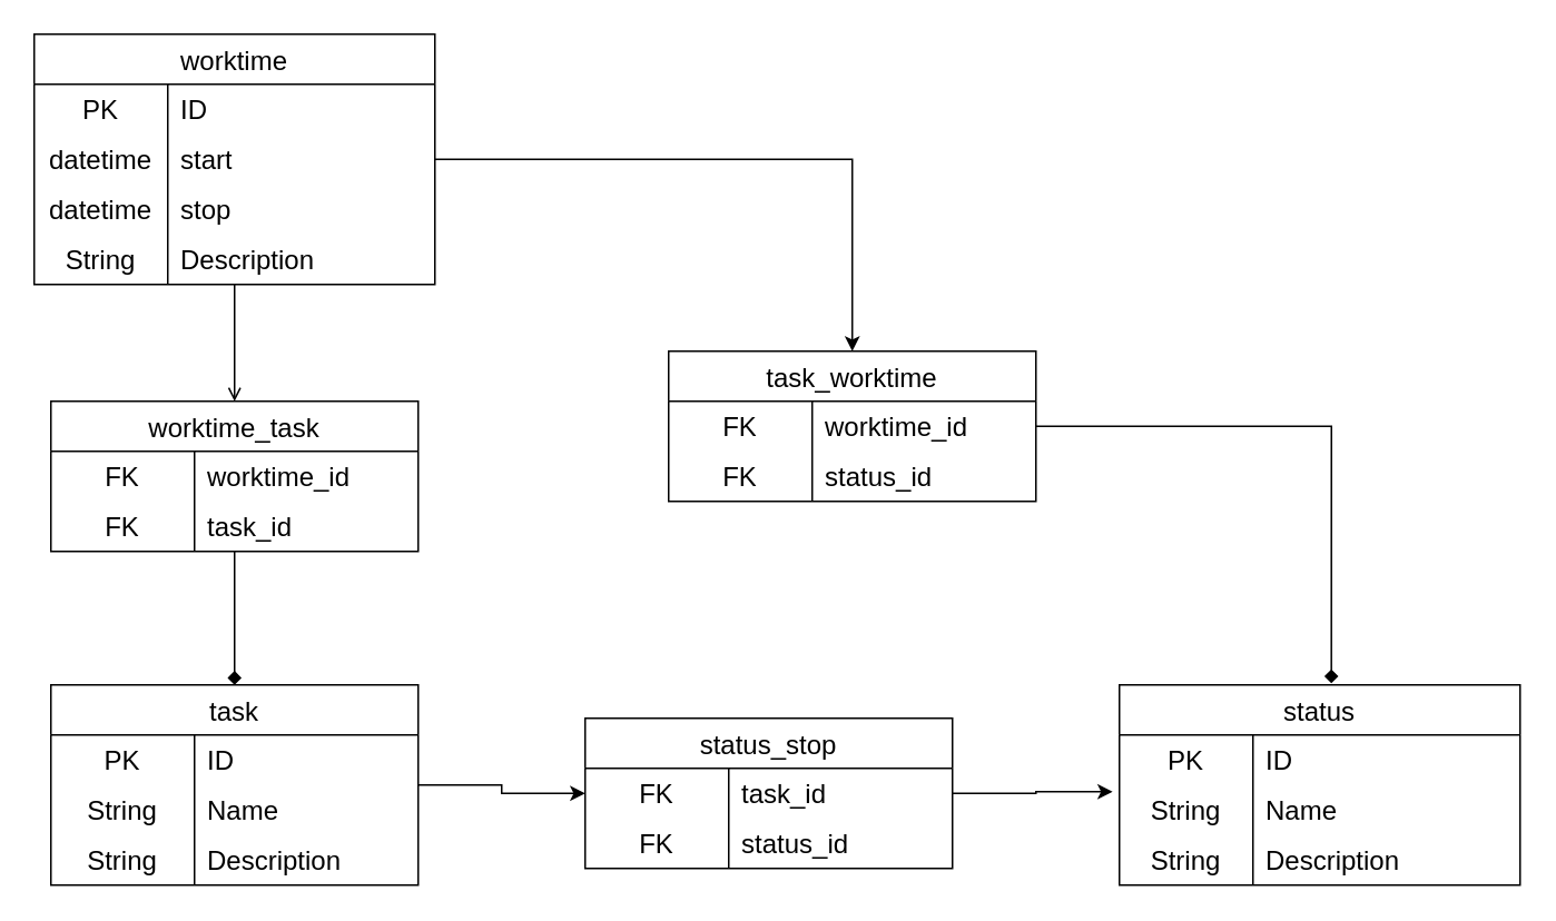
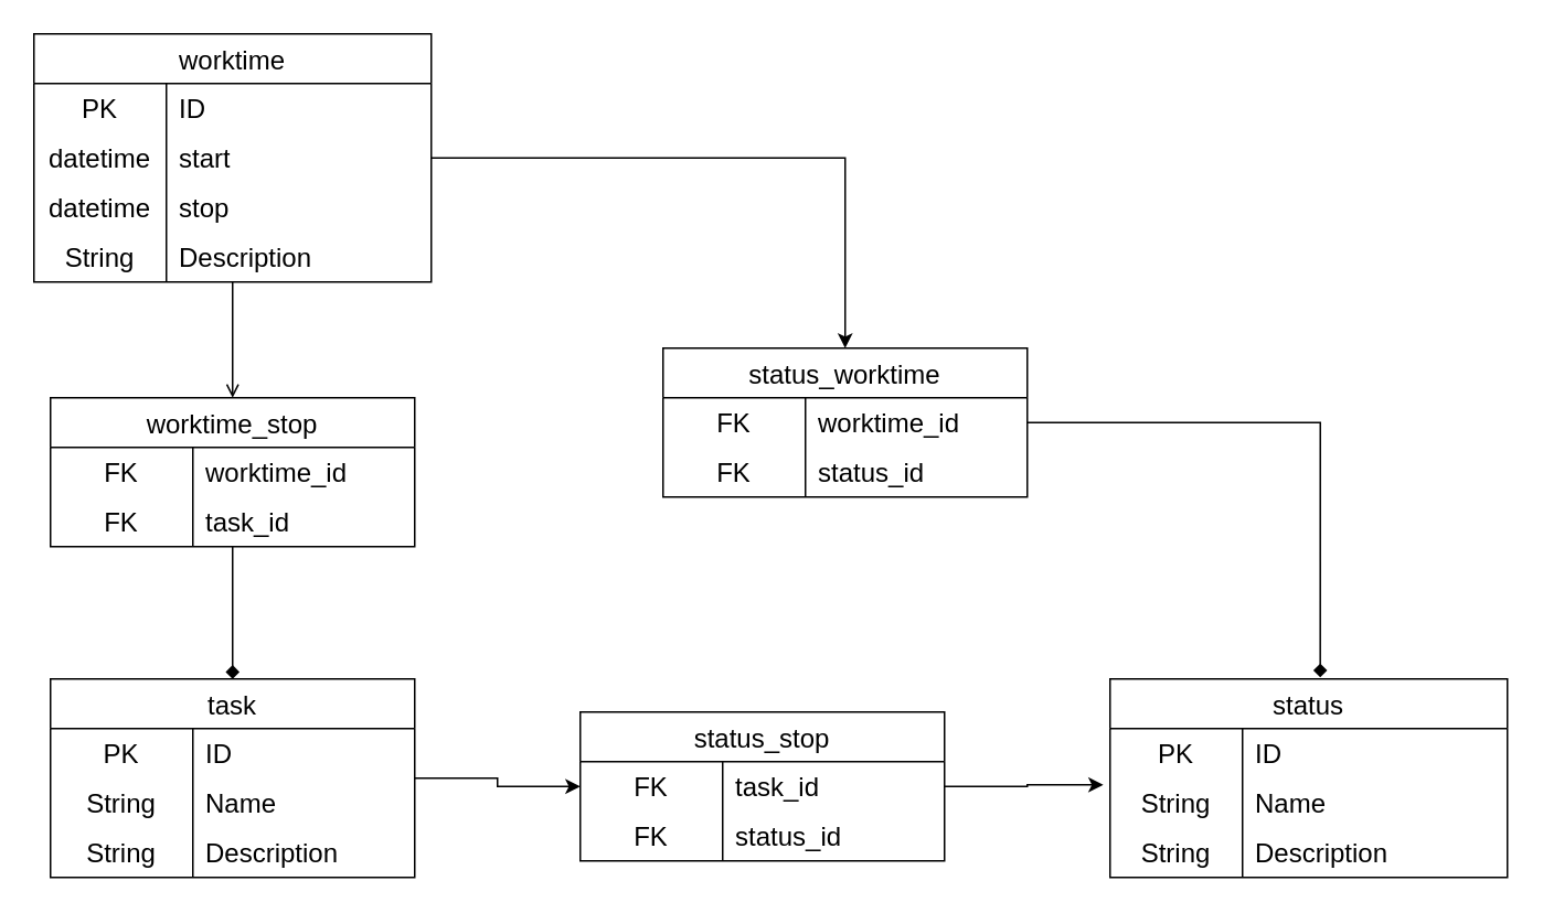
  <mxCell id="0" />
  <mxCell id="1" parent="0" />
  <mxCell id="2" style="edgeStyle=orthogonalEdgeStyle;rounded=0;orthogonalLoop=1;jettySize=auto;html=1;entryX=0.5;entryY=0;entryDx=0;entryDy=0;endArrow=open;" parent="1" source="3" target="28" edge="1"><mxGeometry relative="1" as="geometry" /></mxCell>
  <mxCell id="3" value="worktime" style="shape=table;startSize=30;container=1;collapsible=0;childLayout=tableLayout;fixedRows=1;rowLines=0;fontStyle=0;strokeColor=default;fontSize=16;" parent="1" vertex="1"><mxGeometry x="20" y="20" width="240" height="150" as="geometry" /></mxCell>
  <mxCell id="4" value="" style="shape=tableRow;horizontal=0;startSize=0;swimlaneHead=0;swimlaneBody=0;top=0;left=0;bottom=0;right=0;collapsible=0;dropTarget=0;fillColor=none;points=[[0,0.5],[1,0.5]];portConstraint=eastwest;strokeColor=inherit;fontSize=16;" parent="3" vertex="1"><mxGeometry y="30" width="240" height="30" as="geometry" /></mxCell>
  <mxCell id="5" value="PK" style="shape=partialRectangle;html=1;whiteSpace=wrap;connectable=0;fillColor=none;top=0;left=0;bottom=0;right=0;overflow=hidden;pointerEvents=1;strokeColor=inherit;fontSize=16;" parent="4" vertex="1"><mxGeometry width="80" height="30" as="geometry"><mxRectangle width="80" height="30" as="alternateBounds" /></mxGeometry></mxCell>
  <mxCell id="6" value="ID" style="shape=partialRectangle;html=1;whiteSpace=wrap;connectable=0;fillColor=none;top=0;left=0;bottom=0;right=0;align=left;spacingLeft=6;overflow=hidden;strokeColor=inherit;fontSize=16;" parent="4" vertex="1"><mxGeometry x="80" width="160" height="30" as="geometry"><mxRectangle width="160" height="30" as="alternateBounds" /></mxGeometry></mxCell>
  <mxCell id="7" value="" style="shape=tableRow;horizontal=0;startSize=0;swimlaneHead=0;swimlaneBody=0;top=0;left=0;bottom=0;right=0;collapsible=0;dropTarget=0;fillColor=none;points=[[0,0.5],[1,0.5]];portConstraint=eastwest;strokeColor=inherit;fontSize=16;" parent="3" vertex="1"><mxGeometry y="60" width="240" height="30" as="geometry" /></mxCell>
  <mxCell id="8" value="datetime" style="shape=partialRectangle;html=1;whiteSpace=wrap;connectable=0;fillColor=none;top=0;left=0;bottom=0;right=0;overflow=hidden;strokeColor=inherit;fontSize=16;" parent="7" vertex="1"><mxGeometry width="80" height="30" as="geometry"><mxRectangle width="80" height="30" as="alternateBounds" /></mxGeometry></mxCell>
  <mxCell id="9" value="start" style="shape=partialRectangle;html=1;whiteSpace=wrap;connectable=0;fillColor=none;top=0;left=0;bottom=0;right=0;align=left;spacingLeft=6;overflow=hidden;strokeColor=inherit;fontSize=16;" parent="7" vertex="1"><mxGeometry x="80" width="160" height="30" as="geometry"><mxRectangle width="160" height="30" as="alternateBounds" /></mxGeometry></mxCell>
  <mxCell id="10" value="" style="shape=tableRow;horizontal=0;startSize=0;swimlaneHead=0;swimlaneBody=0;top=0;left=0;bottom=0;right=0;collapsible=0;dropTarget=0;fillColor=none;points=[[0,0.5],[1,0.5]];portConstraint=eastwest;strokeColor=inherit;fontSize=16;" parent="3" vertex="1"><mxGeometry y="90" width="240" height="30" as="geometry" /></mxCell>
  <mxCell id="11" value="datetime" style="shape=partialRectangle;html=1;whiteSpace=wrap;connectable=0;fillColor=none;top=0;left=0;bottom=0;right=0;overflow=hidden;strokeColor=inherit;fontSize=16;" parent="10" vertex="1"><mxGeometry width="80" height="30" as="geometry"><mxRectangle width="80" height="30" as="alternateBounds" /></mxGeometry></mxCell>
  <mxCell id="12" value="stop" style="shape=partialRectangle;html=1;whiteSpace=wrap;connectable=0;fillColor=none;top=0;left=0;bottom=0;right=0;align=left;spacingLeft=6;overflow=hidden;strokeColor=inherit;fontSize=16;" parent="10" vertex="1"><mxGeometry x="80" width="160" height="30" as="geometry"><mxRectangle width="160" height="30" as="alternateBounds" /></mxGeometry></mxCell>
  <mxCell id="13" value="" style="shape=tableRow;horizontal=0;startSize=0;swimlaneHead=0;swimlaneBody=0;top=0;left=0;bottom=0;right=0;collapsible=0;dropTarget=0;fillColor=none;points=[[0,0.5],[1,0.5]];portConstraint=eastwest;strokeColor=inherit;fontSize=16;" parent="3" vertex="1"><mxGeometry y="120" width="240" height="30" as="geometry" /></mxCell>
  <mxCell id="14" value="String" style="shape=partialRectangle;html=1;whiteSpace=wrap;connectable=0;fillColor=none;top=0;left=0;bottom=0;right=0;overflow=hidden;strokeColor=inherit;fontSize=16;" parent="13" vertex="1"><mxGeometry width="80" height="30" as="geometry"><mxRectangle width="80" height="30" as="alternateBounds" /></mxGeometry></mxCell>
  <mxCell id="15" value="Description" style="shape=partialRectangle;html=1;whiteSpace=wrap;connectable=0;fillColor=none;top=0;left=0;bottom=0;right=0;align=left;spacingLeft=6;overflow=hidden;strokeColor=inherit;fontSize=16;" parent="13" vertex="1"><mxGeometry x="80" width="160" height="30" as="geometry"><mxRectangle width="160" height="30" as="alternateBounds" /></mxGeometry></mxCell>
  <mxCell id="16" style="edgeStyle=orthogonalEdgeStyle;rounded=0;orthogonalLoop=1;jettySize=auto;html=1;" parent="1" source="17" target="55" edge="1"><mxGeometry relative="1" as="geometry" /></mxCell>
  <mxCell id="17" value="task" style="shape=table;startSize=30;container=1;collapsible=0;childLayout=tableLayout;fixedRows=1;rowLines=0;fontStyle=0;strokeColor=default;fontSize=16;" parent="1" vertex="1"><mxGeometry x="30" y="410" width="220" height="120" as="geometry" /></mxCell>
  <mxCell id="18" value="" style="shape=tableRow;horizontal=0;startSize=0;swimlaneHead=0;swimlaneBody=0;top=0;left=0;bottom=0;right=0;collapsible=0;dropTarget=0;fillColor=none;points=[[0,0.5],[1,0.5]];portConstraint=eastwest;strokeColor=inherit;fontSize=16;" parent="17" vertex="1"><mxGeometry y="30" width="220" height="30" as="geometry" /></mxCell>
  <mxCell id="19" value="PK" style="shape=partialRectangle;html=1;whiteSpace=wrap;connectable=0;fillColor=none;top=0;left=0;bottom=0;right=0;overflow=hidden;pointerEvents=1;strokeColor=inherit;fontSize=16;" parent="18" vertex="1"><mxGeometry width="86" height="30" as="geometry"><mxRectangle width="86" height="30" as="alternateBounds" /></mxGeometry></mxCell>
  <mxCell id="20" value="ID" style="shape=partialRectangle;html=1;whiteSpace=wrap;connectable=0;fillColor=none;top=0;left=0;bottom=0;right=0;align=left;spacingLeft=6;overflow=hidden;strokeColor=inherit;fontSize=16;" parent="18" vertex="1"><mxGeometry x="86" width="134" height="30" as="geometry"><mxRectangle width="134" height="30" as="alternateBounds" /></mxGeometry></mxCell>
  <mxCell id="21" value="" style="shape=tableRow;horizontal=0;startSize=0;swimlaneHead=0;swimlaneBody=0;top=0;left=0;bottom=0;right=0;collapsible=0;dropTarget=0;fillColor=none;points=[[0,0.5],[1,0.5]];portConstraint=eastwest;strokeColor=inherit;fontSize=16;" parent="17" vertex="1"><mxGeometry y="60" width="220" height="30" as="geometry" /></mxCell>
  <mxCell id="22" value="String" style="shape=partialRectangle;html=1;whiteSpace=wrap;connectable=0;fillColor=none;top=0;left=0;bottom=0;right=0;overflow=hidden;strokeColor=inherit;fontSize=16;" parent="21" vertex="1"><mxGeometry width="86" height="30" as="geometry"><mxRectangle width="86" height="30" as="alternateBounds" /></mxGeometry></mxCell>
  <mxCell id="23" value="Name" style="shape=partialRectangle;html=1;whiteSpace=wrap;connectable=0;fillColor=none;top=0;left=0;bottom=0;right=0;align=left;spacingLeft=6;overflow=hidden;strokeColor=inherit;fontSize=16;" parent="21" vertex="1"><mxGeometry x="86" width="134" height="30" as="geometry"><mxRectangle width="134" height="30" as="alternateBounds" /></mxGeometry></mxCell>
  <mxCell id="24" value="" style="shape=tableRow;horizontal=0;startSize=0;swimlaneHead=0;swimlaneBody=0;top=0;left=0;bottom=0;right=0;collapsible=0;dropTarget=0;fillColor=none;points=[[0,0.5],[1,0.5]];portConstraint=eastwest;strokeColor=inherit;fontSize=16;" parent="17" vertex="1"><mxGeometry y="90" width="220" height="30" as="geometry" /></mxCell>
  <mxCell id="25" value="String" style="shape=partialRectangle;html=1;whiteSpace=wrap;connectable=0;fillColor=none;top=0;left=0;bottom=0;right=0;overflow=hidden;strokeColor=inherit;fontSize=16;" parent="24" vertex="1"><mxGeometry width="86" height="30" as="geometry"><mxRectangle width="86" height="30" as="alternateBounds" /></mxGeometry></mxCell>
  <mxCell id="26" value="Description" style="shape=partialRectangle;html=1;whiteSpace=wrap;connectable=0;fillColor=none;top=0;left=0;bottom=0;right=0;align=left;spacingLeft=6;overflow=hidden;strokeColor=inherit;fontSize=16;" parent="24" vertex="1"><mxGeometry x="86" width="134" height="30" as="geometry"><mxRectangle width="134" height="30" as="alternateBounds" /></mxGeometry></mxCell>
  <mxCell id="27" style="edgeStyle=orthogonalEdgeStyle;rounded=0;orthogonalLoop=1;jettySize=auto;html=1;entryX=0.5;entryY=0;entryDx=0;entryDy=0;endArrow=diamond;" parent="1" source="28" target="17" edge="1"><mxGeometry relative="1" as="geometry" /></mxCell>
- <mxCell id="28" value="worktime_task" style="shape=table;startSize=30;container=1;collapsible=0;childLayout=tableLayout;fixedRows=1;rowLines=0;fontStyle=0;strokeColor=default;fontSize=16;" parent="1" vertex="1"><mxGeometry x="30" y="240" width="220" height="90" as="geometry" /></mxCell>
+ <mxCell id="28" value="worktime_stop" style="shape=table;startSize=30;container=1;collapsible=0;childLayout=tableLayout;fixedRows=1;rowLines=0;fontStyle=0;strokeColor=default;fontSize=16;" parent="1" vertex="1"><mxGeometry x="30" y="240" width="220" height="90" as="geometry" /></mxCell>
  <mxCell id="29" value="" style="shape=tableRow;horizontal=0;startSize=0;swimlaneHead=0;swimlaneBody=0;top=0;left=0;bottom=0;right=0;collapsible=0;dropTarget=0;fillColor=none;points=[[0,0.5],[1,0.5]];portConstraint=eastwest;strokeColor=inherit;fontSize=16;" parent="28" vertex="1"><mxGeometry y="30" width="220" height="30" as="geometry" /></mxCell>
  <mxCell id="30" value="FK" style="shape=partialRectangle;html=1;whiteSpace=wrap;connectable=0;fillColor=none;top=0;left=0;bottom=0;right=0;overflow=hidden;pointerEvents=1;strokeColor=inherit;fontSize=16;" parent="29" vertex="1"><mxGeometry width="86" height="30" as="geometry"><mxRectangle width="86" height="30" as="alternateBounds" /></mxGeometry></mxCell>
  <mxCell id="31" value="worktime_id" style="shape=partialRectangle;html=1;whiteSpace=wrap;connectable=0;fillColor=none;top=0;left=0;bottom=0;right=0;align=left;spacingLeft=6;overflow=hidden;strokeColor=inherit;fontSize=16;" parent="29" vertex="1"><mxGeometry x="86" width="134" height="30" as="geometry"><mxRectangle width="134" height="30" as="alternateBounds" /></mxGeometry></mxCell>
  <mxCell id="32" value="" style="shape=tableRow;horizontal=0;startSize=0;swimlaneHead=0;swimlaneBody=0;top=0;left=0;bottom=0;right=0;collapsible=0;dropTarget=0;fillColor=none;points=[[0,0.5],[1,0.5]];portConstraint=eastwest;strokeColor=inherit;fontSize=16;" parent="28" vertex="1"><mxGeometry y="60" width="220" height="30" as="geometry" /></mxCell>
  <mxCell id="33" value="FK" style="shape=partialRectangle;html=1;whiteSpace=wrap;connectable=0;fillColor=none;top=0;left=0;bottom=0;right=0;overflow=hidden;strokeColor=inherit;fontSize=16;" parent="32" vertex="1"><mxGeometry width="86" height="30" as="geometry"><mxRectangle width="86" height="30" as="alternateBounds" /></mxGeometry></mxCell>
  <mxCell id="34" value="task_id" style="shape=partialRectangle;html=1;whiteSpace=wrap;connectable=0;fillColor=none;top=0;left=0;bottom=0;right=0;align=left;spacingLeft=6;overflow=hidden;strokeColor=inherit;fontSize=16;" parent="32" vertex="1"><mxGeometry x="86" width="134" height="30" as="geometry"><mxRectangle width="134" height="30" as="alternateBounds" /></mxGeometry></mxCell>
  <mxCell id="35" style="edgeStyle=orthogonalEdgeStyle;rounded=0;orthogonalLoop=1;jettySize=auto;html=1;entryX=0.529;entryY=-0.008;entryDx=0;entryDy=0;entryPerimeter=0;endArrow=diamond;" parent="1" source="36" target="43" edge="1"><mxGeometry relative="1" as="geometry" /></mxCell>
- <mxCell id="36" value="task_worktime" style="shape=table;startSize=30;container=1;collapsible=0;childLayout=tableLayout;fixedRows=1;rowLines=0;fontStyle=0;strokeColor=default;fontSize=16;" parent="1" vertex="1"><mxGeometry x="400" y="210" width="220" height="90" as="geometry" /></mxCell>
+ <mxCell id="36" value="status_worktime" style="shape=table;startSize=30;container=1;collapsible=0;childLayout=tableLayout;fixedRows=1;rowLines=0;fontStyle=0;strokeColor=default;fontSize=16;" parent="1" vertex="1"><mxGeometry x="400" y="210" width="220" height="90" as="geometry" /></mxCell>
  <mxCell id="37" value="" style="shape=tableRow;horizontal=0;startSize=0;swimlaneHead=0;swimlaneBody=0;top=0;left=0;bottom=0;right=0;collapsible=0;dropTarget=0;fillColor=none;points=[[0,0.5],[1,0.5]];portConstraint=eastwest;strokeColor=inherit;fontSize=16;" parent="36" vertex="1"><mxGeometry y="30" width="220" height="30" as="geometry" /></mxCell>
  <mxCell id="38" value="FK" style="shape=partialRectangle;html=1;whiteSpace=wrap;connectable=0;fillColor=none;top=0;left=0;bottom=0;right=0;overflow=hidden;pointerEvents=1;strokeColor=inherit;fontSize=16;" parent="37" vertex="1"><mxGeometry width="86" height="30" as="geometry"><mxRectangle width="86" height="30" as="alternateBounds" /></mxGeometry></mxCell>
  <mxCell id="39" value="worktime_id" style="shape=partialRectangle;html=1;whiteSpace=wrap;connectable=0;fillColor=none;top=0;left=0;bottom=0;right=0;align=left;spacingLeft=6;overflow=hidden;strokeColor=inherit;fontSize=16;" parent="37" vertex="1"><mxGeometry x="86" width="134" height="30" as="geometry"><mxRectangle width="134" height="30" as="alternateBounds" /></mxGeometry></mxCell>
  <mxCell id="40" value="" style="shape=tableRow;horizontal=0;startSize=0;swimlaneHead=0;swimlaneBody=0;top=0;left=0;bottom=0;right=0;collapsible=0;dropTarget=0;fillColor=none;points=[[0,0.5],[1,0.5]];portConstraint=eastwest;strokeColor=inherit;fontSize=16;" parent="36" vertex="1"><mxGeometry y="60" width="220" height="30" as="geometry" /></mxCell>
  <mxCell id="41" value="FK" style="shape=partialRectangle;html=1;whiteSpace=wrap;connectable=0;fillColor=none;top=0;left=0;bottom=0;right=0;overflow=hidden;strokeColor=inherit;fontSize=16;" parent="40" vertex="1"><mxGeometry width="86" height="30" as="geometry"><mxRectangle width="86" height="30" as="alternateBounds" /></mxGeometry></mxCell>
  <mxCell id="42" value="status_id" style="shape=partialRectangle;html=1;whiteSpace=wrap;connectable=0;fillColor=none;top=0;left=0;bottom=0;right=0;align=left;spacingLeft=6;overflow=hidden;strokeColor=inherit;fontSize=16;" parent="40" vertex="1"><mxGeometry x="86" width="134" height="30" as="geometry"><mxRectangle width="134" height="30" as="alternateBounds" /></mxGeometry></mxCell>
  <mxCell id="43" value="status" style="shape=table;startSize=30;container=1;collapsible=0;childLayout=tableLayout;fixedRows=1;rowLines=0;fontStyle=0;strokeColor=default;fontSize=16;" parent="1" vertex="1"><mxGeometry x="670" y="410" width="240" height="120" as="geometry" /></mxCell>
  <mxCell id="44" value="" style="shape=tableRow;horizontal=0;startSize=0;swimlaneHead=0;swimlaneBody=0;top=0;left=0;bottom=0;right=0;collapsible=0;dropTarget=0;fillColor=none;points=[[0,0.5],[1,0.5]];portConstraint=eastwest;strokeColor=inherit;fontSize=16;" parent="43" vertex="1"><mxGeometry y="30" width="240" height="30" as="geometry" /></mxCell>
  <mxCell id="45" value="PK" style="shape=partialRectangle;html=1;whiteSpace=wrap;connectable=0;fillColor=none;top=0;left=0;bottom=0;right=0;overflow=hidden;pointerEvents=1;strokeColor=inherit;fontSize=16;" parent="44" vertex="1"><mxGeometry width="80" height="30" as="geometry"><mxRectangle width="80" height="30" as="alternateBounds" /></mxGeometry></mxCell>
  <mxCell id="46" value="ID" style="shape=partialRectangle;html=1;whiteSpace=wrap;connectable=0;fillColor=none;top=0;left=0;bottom=0;right=0;align=left;spacingLeft=6;overflow=hidden;strokeColor=inherit;fontSize=16;" parent="44" vertex="1"><mxGeometry x="80" width="160" height="30" as="geometry"><mxRectangle width="160" height="30" as="alternateBounds" /></mxGeometry></mxCell>
  <mxCell id="47" value="" style="shape=tableRow;horizontal=0;startSize=0;swimlaneHead=0;swimlaneBody=0;top=0;left=0;bottom=0;right=0;collapsible=0;dropTarget=0;fillColor=none;points=[[0,0.5],[1,0.5]];portConstraint=eastwest;strokeColor=inherit;fontSize=16;" parent="43" vertex="1"><mxGeometry y="60" width="240" height="30" as="geometry" /></mxCell>
  <mxCell id="48" value="String" style="shape=partialRectangle;html=1;whiteSpace=wrap;connectable=0;fillColor=none;top=0;left=0;bottom=0;right=0;overflow=hidden;strokeColor=inherit;fontSize=16;" parent="47" vertex="1"><mxGeometry width="80" height="30" as="geometry"><mxRectangle width="80" height="30" as="alternateBounds" /></mxGeometry></mxCell>
  <mxCell id="49" value="Name" style="shape=partialRectangle;html=1;whiteSpace=wrap;connectable=0;fillColor=none;top=0;left=0;bottom=0;right=0;align=left;spacingLeft=6;overflow=hidden;strokeColor=inherit;fontSize=16;" parent="47" vertex="1"><mxGeometry x="80" width="160" height="30" as="geometry"><mxRectangle width="160" height="30" as="alternateBounds" /></mxGeometry></mxCell>
  <mxCell id="50" value="" style="shape=tableRow;horizontal=0;startSize=0;swimlaneHead=0;swimlaneBody=0;top=0;left=0;bottom=0;right=0;collapsible=0;dropTarget=0;fillColor=none;points=[[0,0.5],[1,0.5]];portConstraint=eastwest;strokeColor=inherit;fontSize=16;" parent="43" vertex="1"><mxGeometry y="90" width="240" height="30" as="geometry" /></mxCell>
  <mxCell id="51" value="String" style="shape=partialRectangle;html=1;whiteSpace=wrap;connectable=0;fillColor=none;top=0;left=0;bottom=0;right=0;overflow=hidden;strokeColor=inherit;fontSize=16;" parent="50" vertex="1"><mxGeometry width="80" height="30" as="geometry"><mxRectangle width="80" height="30" as="alternateBounds" /></mxGeometry></mxCell>
  <mxCell id="52" value="Description" style="shape=partialRectangle;html=1;whiteSpace=wrap;connectable=0;fillColor=none;top=0;left=0;bottom=0;right=0;align=left;spacingLeft=6;overflow=hidden;strokeColor=inherit;fontSize=16;" parent="50" vertex="1"><mxGeometry x="80" width="160" height="30" as="geometry"><mxRectangle width="160" height="30" as="alternateBounds" /></mxGeometry></mxCell>
  <mxCell id="53" style="edgeStyle=orthogonalEdgeStyle;rounded=0;orthogonalLoop=1;jettySize=auto;html=1;entryX=-0.017;entryY=0.133;entryDx=0;entryDy=0;entryPerimeter=0;" parent="1" source="54" target="47" edge="1"><mxGeometry relative="1" as="geometry" /></mxCell>
  <mxCell id="54" value="status_stop" style="shape=table;startSize=30;container=1;collapsible=0;childLayout=tableLayout;fixedRows=1;rowLines=0;fontStyle=0;strokeColor=default;fontSize=16;" parent="1" vertex="1"><mxGeometry x="350" y="430" width="220" height="90" as="geometry" /></mxCell>
  <mxCell id="55" value="" style="shape=tableRow;horizontal=0;startSize=0;swimlaneHead=0;swimlaneBody=0;top=0;left=0;bottom=0;right=0;collapsible=0;dropTarget=0;fillColor=none;points=[[0,0.5],[1,0.5]];portConstraint=eastwest;strokeColor=inherit;fontSize=16;" parent="54" vertex="1"><mxGeometry y="30" width="220" height="30" as="geometry" /></mxCell>
  <mxCell id="56" value="FK" style="shape=partialRectangle;html=1;whiteSpace=wrap;connectable=0;fillColor=none;top=0;left=0;bottom=0;right=0;overflow=hidden;pointerEvents=1;strokeColor=inherit;fontSize=16;" parent="55" vertex="1"><mxGeometry width="86" height="30" as="geometry"><mxRectangle width="86" height="30" as="alternateBounds" /></mxGeometry></mxCell>
  <mxCell id="57" value="task_id" style="shape=partialRectangle;html=1;whiteSpace=wrap;connectable=0;fillColor=none;top=0;left=0;bottom=0;right=0;align=left;spacingLeft=6;overflow=hidden;strokeColor=inherit;fontSize=16;" parent="55" vertex="1"><mxGeometry x="86" width="134" height="30" as="geometry"><mxRectangle width="134" height="30" as="alternateBounds" /></mxGeometry></mxCell>
  <mxCell id="58" value="" style="shape=tableRow;horizontal=0;startSize=0;swimlaneHead=0;swimlaneBody=0;top=0;left=0;bottom=0;right=0;collapsible=0;dropTarget=0;fillColor=none;points=[[0,0.5],[1,0.5]];portConstraint=eastwest;strokeColor=inherit;fontSize=16;" parent="54" vertex="1"><mxGeometry y="60" width="220" height="30" as="geometry" /></mxCell>
  <mxCell id="59" value="FK" style="shape=partialRectangle;html=1;whiteSpace=wrap;connectable=0;fillColor=none;top=0;left=0;bottom=0;right=0;overflow=hidden;strokeColor=inherit;fontSize=16;" parent="58" vertex="1"><mxGeometry width="86" height="30" as="geometry"><mxRectangle width="86" height="30" as="alternateBounds" /></mxGeometry></mxCell>
  <mxCell id="60" value="status_id" style="shape=partialRectangle;html=1;whiteSpace=wrap;connectable=0;fillColor=none;top=0;left=0;bottom=0;right=0;align=left;spacingLeft=6;overflow=hidden;strokeColor=inherit;fontSize=16;" parent="58" vertex="1"><mxGeometry x="86" width="134" height="30" as="geometry"><mxRectangle width="134" height="30" as="alternateBounds" /></mxGeometry></mxCell>
  <mxCell id="61" style="edgeStyle=orthogonalEdgeStyle;rounded=0;orthogonalLoop=1;jettySize=auto;html=1;entryX=0.5;entryY=0;entryDx=0;entryDy=0;" parent="1" source="7" target="36" edge="1"><mxGeometry relative="1" as="geometry" /></mxCell>
